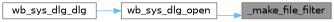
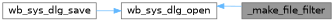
  digraph {
    rankdir=RL
    node [color=grey40 fillcolor=white fontname=Helvetica fontsize=14 shape=box style=filled]
    edge [color=steelblue1 dir=back fontname=Helvetica fontsize=14 labelfontname=Helvetica labelfontsize=14 style=solid]
    n1 [color=gray40 fillcolor=grey60 fontcolor=black height=0.2 label=_make_file_filter width=0.4]
    n2 [height=0.2 label=wb_sys_dlg_open width=0.4]
-   n3 [height=0.2 label=wb_sys_dlg_dlg width=0.4]
-   n1 -> n2
+   n3 [height=0.2 label=wb_sys_dlg_save width=0.4]
+   n2 -> n1
    n2 -> n3
  }
